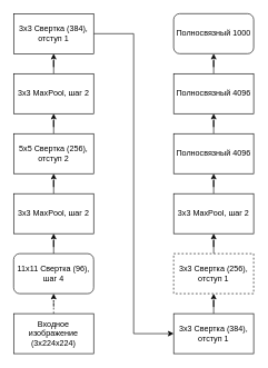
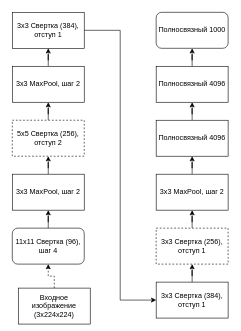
  <mxCell id="0" />
  <mxCell id="1" parent="0" />
  <mxCell id="2" value="Полносвязный 1000" style="whiteSpace=wrap;html=1;rounded=1;" parent="1" vertex="1"><mxGeometry x="260" y="20" width="120" height="60" as="geometry" /></mxCell>
  <mxCell id="3" value="" style="edgeStyle=orthogonalEdgeStyle;rounded=0;orthogonalLoop=1;jettySize=auto;html=1;" parent="1" source="4" target="2" edge="1"><mxGeometry relative="1" as="geometry" /></mxCell>
  <mxCell id="4" value="Полносвязный 4096" style="rounded=0;whiteSpace=wrap;html=1;" parent="1" vertex="1"><mxGeometry x="260" y="110" width="120" height="60" as="geometry" /></mxCell>
  <mxCell id="5" value="" style="edgeStyle=orthogonalEdgeStyle;rounded=0;orthogonalLoop=1;jettySize=auto;html=1;" parent="1" source="6" target="4" edge="1"><mxGeometry relative="1" as="geometry" /></mxCell>
  <mxCell id="6" value="Полносвязный 4096" style="rounded=0;whiteSpace=wrap;html=1;" parent="1" vertex="1"><mxGeometry x="260" y="200" width="120" height="60" as="geometry" /></mxCell>
  <mxCell id="7" value="" style="edgeStyle=orthogonalEdgeStyle;rounded=0;orthogonalLoop=1;jettySize=auto;html=1;" parent="1" source="8" target="6" edge="1"><mxGeometry relative="1" as="geometry" /></mxCell>
  <mxCell id="8" value="3x3 MaxPool, шаг 2" style="rounded=0;whiteSpace=wrap;html=1;" parent="1" vertex="1"><mxGeometry x="260" y="290" width="120" height="60" as="geometry" /></mxCell>
  <mxCell id="9" value="" style="edgeStyle=orthogonalEdgeStyle;rounded=0;orthogonalLoop=1;jettySize=auto;html=1;" parent="1" source="10" target="8" edge="1"><mxGeometry relative="1" as="geometry" /></mxCell>
  <mxCell id="10" value="3х3 Свертка (256), отступ 1" style="rounded=0;whiteSpace=wrap;html=1;dashed=1;" parent="1" vertex="1"><mxGeometry x="260" y="380" width="120" height="60" as="geometry" /></mxCell>
  <mxCell id="11" value="" style="edgeStyle=orthogonalEdgeStyle;rounded=0;orthogonalLoop=1;jettySize=auto;html=1;" parent="1" source="12" target="10" edge="1"><mxGeometry relative="1" as="geometry" /></mxCell>
  <mxCell id="12" value="3х3 Свертка (384), отступ 1" style="rounded=0;whiteSpace=wrap;html=1;" parent="1" vertex="1"><mxGeometry x="260" y="470" width="120" height="60" as="geometry" /></mxCell>
  <mxCell id="13" style="edgeStyle=orthogonalEdgeStyle;rounded=0;orthogonalLoop=1;jettySize=auto;html=1;exitX=1;exitY=0.5;exitDx=0;exitDy=0;entryX=0;entryY=0.5;entryDx=0;entryDy=0;" parent="1" source="14" target="12" edge="1"><mxGeometry relative="1" as="geometry" /></mxCell>
  <mxCell id="14" value="3х3 Свертка (384), отступ 1" style="rounded=0;whiteSpace=wrap;html=1;" parent="1" vertex="1"><mxGeometry x="20" y="20" width="120" height="60" as="geometry" /></mxCell>
  <mxCell id="15" value="" style="edgeStyle=orthogonalEdgeStyle;rounded=0;orthogonalLoop=1;jettySize=auto;html=1;" parent="1" source="16" target="14" edge="1"><mxGeometry relative="1" as="geometry" /></mxCell>
  <mxCell id="16" value="3x3 MaxPool, шаг 2" style="rounded=0;whiteSpace=wrap;html=1;" parent="1" vertex="1"><mxGeometry x="20" y="110" width="120" height="60" as="geometry" /></mxCell>
  <mxCell id="17" value="" style="edgeStyle=orthogonalEdgeStyle;rounded=0;orthogonalLoop=1;jettySize=auto;html=1;" parent="1" source="18" target="16" edge="1"><mxGeometry relative="1" as="geometry" /></mxCell>
- <mxCell id="18" value="5х5 Свертка (256), отступ 2" style="rounded=0;whiteSpace=wrap;html=1;" parent="1" vertex="1"><mxGeometry x="20" y="200" width="120" height="60" as="geometry" /></mxCell>
+ <mxCell id="18" value="5х5 Свертка (256), отступ 2" style="rounded=0;whiteSpace=wrap;html=1;dashed=1;" parent="1" vertex="1"><mxGeometry x="20" y="200" width="120" height="60" as="geometry" /></mxCell>
  <mxCell id="19" value="" style="edgeStyle=orthogonalEdgeStyle;rounded=0;orthogonalLoop=1;jettySize=auto;html=1;" parent="1" source="20" target="18" edge="1"><mxGeometry relative="1" as="geometry" /></mxCell>
  <mxCell id="20" value="3x3 MaxPool, шаг 2" style="rounded=0;whiteSpace=wrap;html=1;" parent="1" vertex="1"><mxGeometry x="20" y="290" width="120" height="60" as="geometry" /></mxCell>
  <mxCell id="21" value="" style="edgeStyle=orthogonalEdgeStyle;rounded=0;orthogonalLoop=1;jettySize=auto;html=1;" parent="1" source="22" target="20" edge="1"><mxGeometry relative="1" as="geometry" /></mxCell>
  <mxCell id="22" value="11х11 Свертка (96), шаг 4" style="whiteSpace=wrap;html=1;rounded=1;" parent="1" vertex="1"><mxGeometry x="20" y="380" width="120" height="60" as="geometry" /></mxCell>
  <mxCell id="23" value="" style="edgeStyle=orthogonalEdgeStyle;rounded=0;orthogonalLoop=1;jettySize=auto;html=1;dashed=1;" parent="1" source="24" target="22" edge="1"><mxGeometry relative="1" as="geometry" /></mxCell>
- <mxCell id="24" value="Входное изображение (3х224х224)" style="rounded=0;whiteSpace=wrap;html=1;" parent="1" vertex="1"><mxGeometry x="20" y="470" width="120" height="60" as="geometry" /></mxCell>
+ <mxCell id="24" value="Входное изображение (3х224х224)" style="rounded=0;whiteSpace=wrap;html=1;" parent="1" vertex="1"><mxGeometry x="30" y="480" width="120" height="60" as="geometry" /></mxCell>
